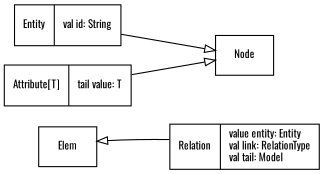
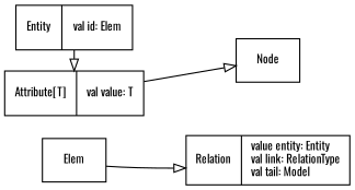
  digraph {
    fontname=Oswald
    fontsize=10
    nojustify=true
    ordering=out
    rankdir=LR
    node [fontname=Oswald fontsize=10 shape=record]
    edge [arrowhead=empty fontname=Oswald fontsize=10]
    Elem
    n2 [label="{Relation|value entity: Entity\lval link: RelationType\lval tail: Model\l }"]
    n3 [label="Node"]
-   n4 [label="{Attribute[T]|tail value: T}"]
-   n5 [label="{Entity|val id: String}"]
+   n4 [label="{Attribute[T]|val value: T}"]
+   n5 [label="{Entity|val id: Elem}"]
    subgraph sub_1 {
      rank=same
      Elem
    }
    subgraph sub_2 {
      rank=same
      n2
      n3
    }
    subgraph sub_3 {
      rank=same
      n4
      n5
    }
-   n2 -> Elem
+   Elem -> n2
    n4 -> n3
-   n5 -> n3
+   n5 -> n4
  }
